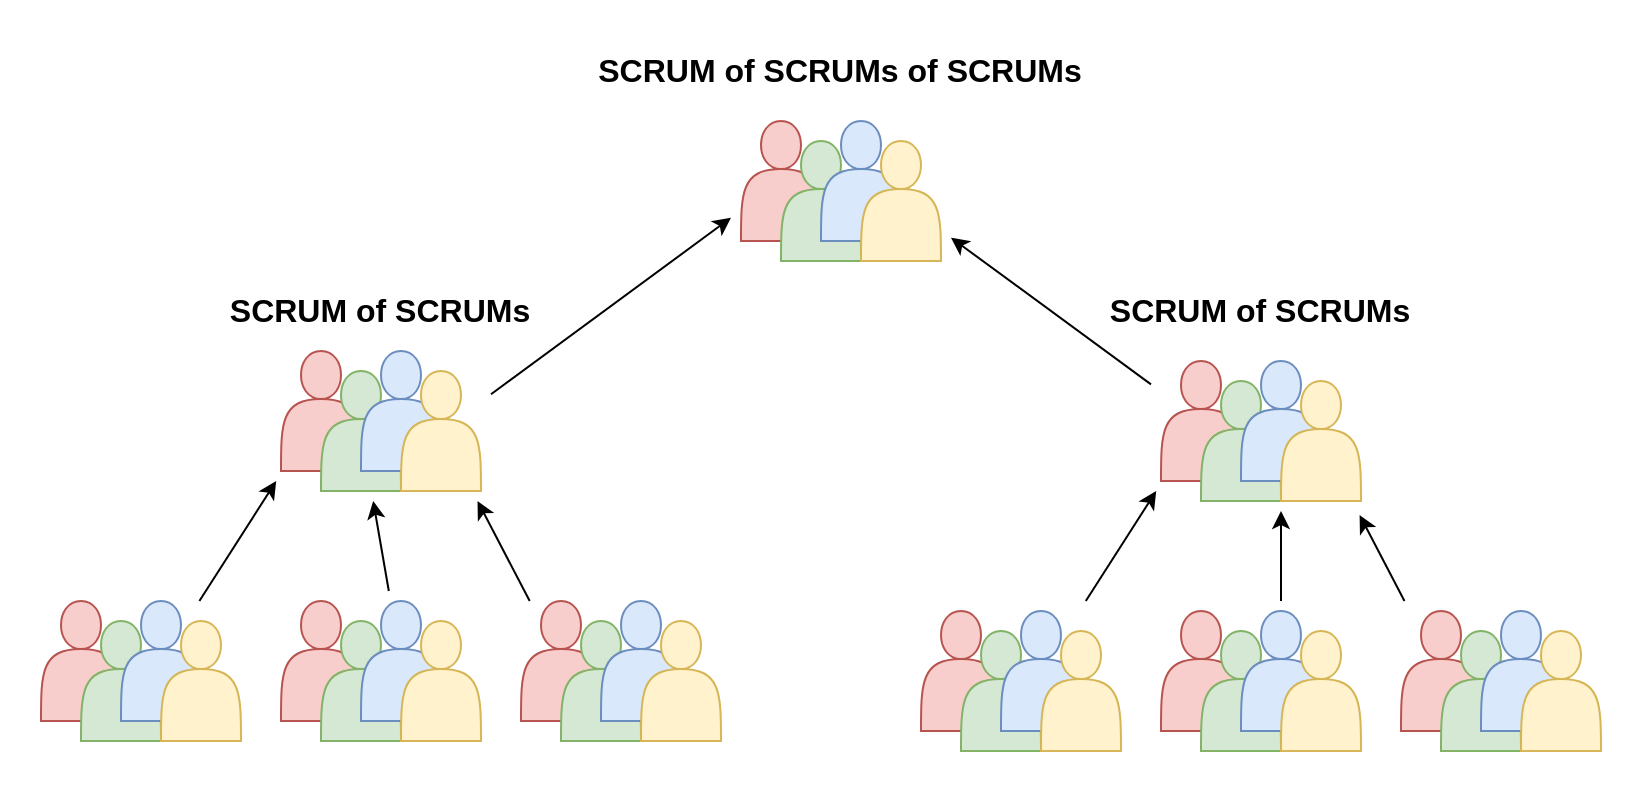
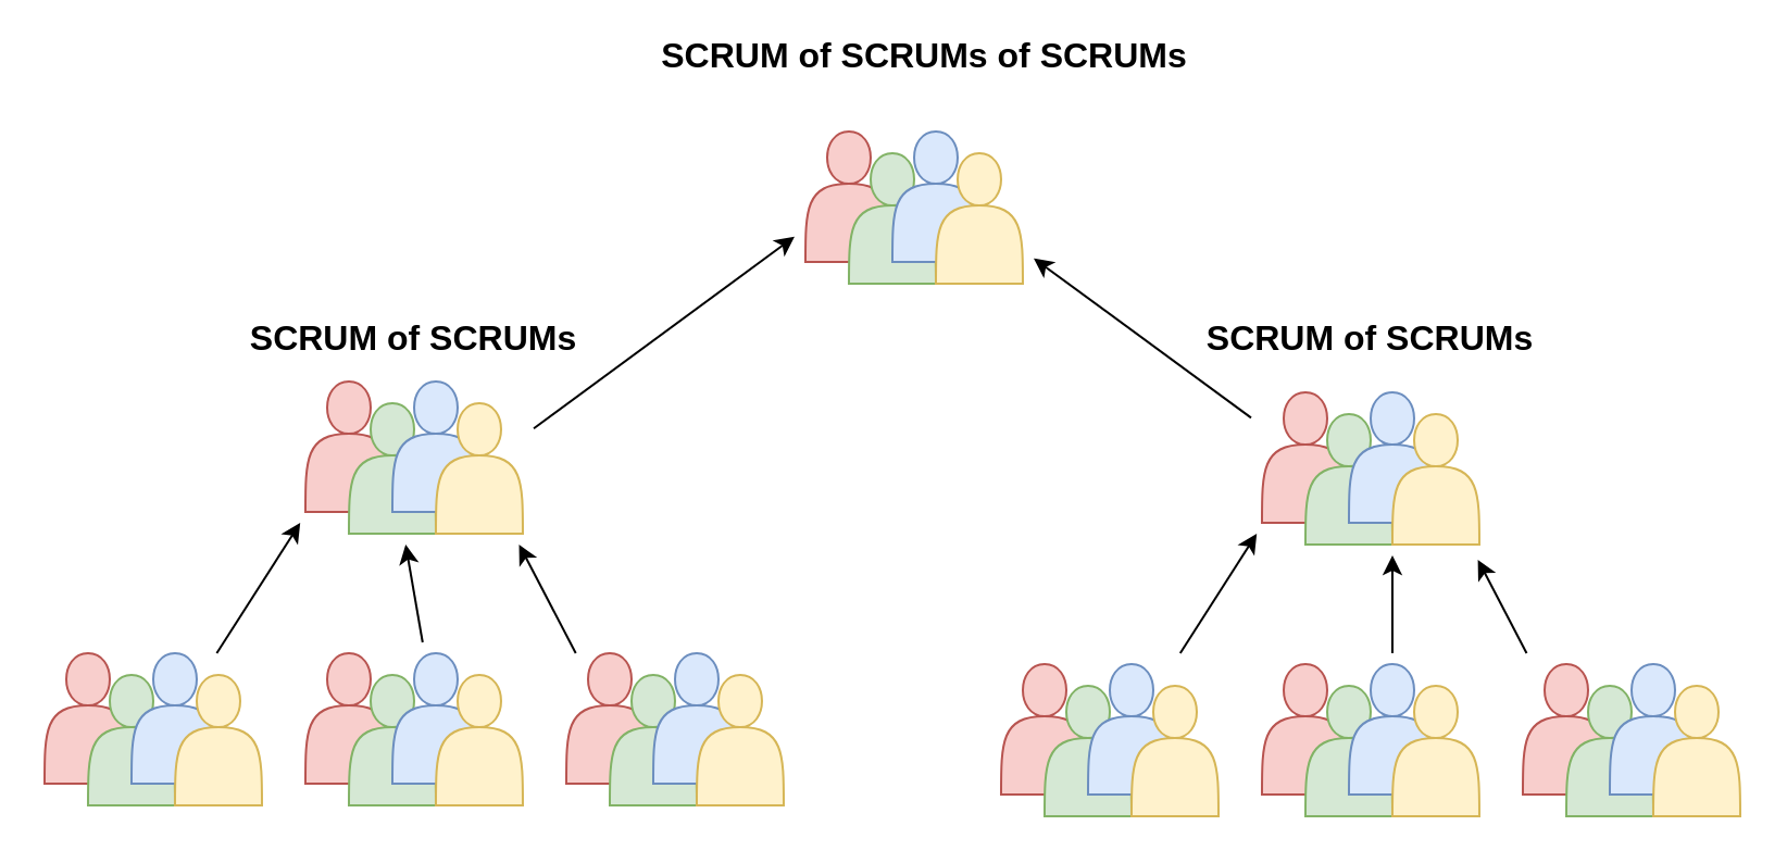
  <mxCell id="0" />
  <mxCell id="1" parent="0" />
  <mxCell id="2" value="" style="group" vertex="1" connectable="0" parent="1"><mxGeometry x="20" y="300" width="100" height="70" as="geometry" /></mxCell>
  <mxCell id="3" value="" style="shape=actor;whiteSpace=wrap;html=1;fillColor=#f8cecc;strokeColor=#b85450;" vertex="1" parent="2"><mxGeometry width="40" height="60" as="geometry" /></mxCell>
  <mxCell id="4" value="" style="shape=actor;whiteSpace=wrap;html=1;fillColor=#d5e8d4;strokeColor=#82b366;" vertex="1" parent="2"><mxGeometry x="20" y="10" width="40" height="60" as="geometry" /></mxCell>
  <mxCell id="5" value="" style="shape=actor;whiteSpace=wrap;html=1;fillColor=#dae8fc;strokeColor=#6c8ebf;" vertex="1" parent="2"><mxGeometry x="40" width="40" height="60" as="geometry" /></mxCell>
  <mxCell id="6" value="" style="shape=actor;whiteSpace=wrap;html=1;fillColor=#fff2cc;strokeColor=#d6b656;" vertex="1" parent="2"><mxGeometry x="60" y="10" width="40" height="60" as="geometry" /></mxCell>
  <mxCell id="7" value="" style="group" vertex="1" connectable="0" parent="1"><mxGeometry x="140" y="300" width="100" height="70" as="geometry" /></mxCell>
  <mxCell id="8" value="" style="shape=actor;whiteSpace=wrap;html=1;fillColor=#f8cecc;strokeColor=#b85450;" vertex="1" parent="7"><mxGeometry width="40" height="60" as="geometry" /></mxCell>
  <mxCell id="9" value="" style="shape=actor;whiteSpace=wrap;html=1;fillColor=#d5e8d4;strokeColor=#82b366;" vertex="1" parent="7"><mxGeometry x="20" y="10" width="40" height="60" as="geometry" /></mxCell>
  <mxCell id="10" value="" style="shape=actor;whiteSpace=wrap;html=1;fillColor=#dae8fc;strokeColor=#6c8ebf;" vertex="1" parent="7"><mxGeometry x="40" width="40" height="60" as="geometry" /></mxCell>
  <mxCell id="11" value="" style="shape=actor;whiteSpace=wrap;html=1;fillColor=#fff2cc;strokeColor=#d6b656;" vertex="1" parent="7"><mxGeometry x="60" y="10" width="40" height="60" as="geometry" /></mxCell>
  <mxCell id="12" value="" style="group" vertex="1" connectable="0" parent="1"><mxGeometry x="260" y="300" width="100" height="70" as="geometry" /></mxCell>
  <mxCell id="13" value="" style="shape=actor;whiteSpace=wrap;html=1;fillColor=#f8cecc;strokeColor=#b85450;" vertex="1" parent="12"><mxGeometry width="40" height="60" as="geometry" /></mxCell>
  <mxCell id="14" value="" style="shape=actor;whiteSpace=wrap;html=1;fillColor=#d5e8d4;strokeColor=#82b366;" vertex="1" parent="12"><mxGeometry x="20" y="10" width="40" height="60" as="geometry" /></mxCell>
  <mxCell id="15" value="" style="shape=actor;whiteSpace=wrap;html=1;fillColor=#dae8fc;strokeColor=#6c8ebf;" vertex="1" parent="12"><mxGeometry x="40" width="40" height="60" as="geometry" /></mxCell>
  <mxCell id="16" value="" style="shape=actor;whiteSpace=wrap;html=1;fillColor=#fff2cc;strokeColor=#d6b656;" vertex="1" parent="12"><mxGeometry x="60" y="10" width="40" height="60" as="geometry" /></mxCell>
  <mxCell id="17" value="" style="group" vertex="1" connectable="0" parent="1"><mxGeometry x="140" y="175" width="100" height="70" as="geometry" /></mxCell>
  <mxCell id="18" value="" style="shape=actor;whiteSpace=wrap;html=1;fillColor=#f8cecc;strokeColor=#b85450;" vertex="1" parent="17"><mxGeometry width="40" height="60" as="geometry" /></mxCell>
  <mxCell id="19" value="" style="shape=actor;whiteSpace=wrap;html=1;fillColor=#d5e8d4;strokeColor=#82b366;" vertex="1" parent="17"><mxGeometry x="20" y="10" width="40" height="60" as="geometry" /></mxCell>
  <mxCell id="20" value="" style="shape=actor;whiteSpace=wrap;html=1;fillColor=#dae8fc;strokeColor=#6c8ebf;" vertex="1" parent="17"><mxGeometry x="40" width="40" height="60" as="geometry" /></mxCell>
  <mxCell id="21" value="" style="shape=actor;whiteSpace=wrap;html=1;fillColor=#fff2cc;strokeColor=#d6b656;" vertex="1" parent="17"><mxGeometry x="60" y="10" width="40" height="60" as="geometry" /></mxCell>
  <mxCell id="22" value="" style="group" vertex="1" connectable="0" parent="1"><mxGeometry x="460" y="305" width="100" height="70" as="geometry" /></mxCell>
  <mxCell id="23" value="" style="shape=actor;whiteSpace=wrap;html=1;fillColor=#f8cecc;strokeColor=#b85450;" vertex="1" parent="22"><mxGeometry width="40" height="60" as="geometry" /></mxCell>
  <mxCell id="24" value="" style="shape=actor;whiteSpace=wrap;html=1;fillColor=#d5e8d4;strokeColor=#82b366;" vertex="1" parent="22"><mxGeometry x="20" y="10" width="40" height="60" as="geometry" /></mxCell>
  <mxCell id="25" value="" style="shape=actor;whiteSpace=wrap;html=1;fillColor=#dae8fc;strokeColor=#6c8ebf;" vertex="1" parent="22"><mxGeometry x="40" width="40" height="60" as="geometry" /></mxCell>
  <mxCell id="26" value="" style="shape=actor;whiteSpace=wrap;html=1;fillColor=#fff2cc;strokeColor=#d6b656;" vertex="1" parent="22"><mxGeometry x="60" y="10" width="40" height="60" as="geometry" /></mxCell>
  <mxCell id="27" value="" style="group" vertex="1" connectable="0" parent="1"><mxGeometry x="580" y="305" width="100" height="70" as="geometry" /></mxCell>
  <mxCell id="28" value="" style="shape=actor;whiteSpace=wrap;html=1;fillColor=#f8cecc;strokeColor=#b85450;" vertex="1" parent="27"><mxGeometry width="40" height="60" as="geometry" /></mxCell>
  <mxCell id="29" value="" style="shape=actor;whiteSpace=wrap;html=1;fillColor=#d5e8d4;strokeColor=#82b366;" vertex="1" parent="27"><mxGeometry x="20" y="10" width="40" height="60" as="geometry" /></mxCell>
  <mxCell id="30" value="" style="shape=actor;whiteSpace=wrap;html=1;fillColor=#dae8fc;strokeColor=#6c8ebf;" vertex="1" parent="27"><mxGeometry x="40" width="40" height="60" as="geometry" /></mxCell>
  <mxCell id="31" value="" style="shape=actor;whiteSpace=wrap;html=1;fillColor=#fff2cc;strokeColor=#d6b656;" vertex="1" parent="27"><mxGeometry x="60" y="10" width="40" height="60" as="geometry" /></mxCell>
  <mxCell id="32" value="" style="group" vertex="1" connectable="0" parent="1"><mxGeometry x="700" y="305" width="100" height="70" as="geometry" /></mxCell>
  <mxCell id="33" value="" style="shape=actor;whiteSpace=wrap;html=1;fillColor=#f8cecc;strokeColor=#b85450;" vertex="1" parent="32"><mxGeometry width="40" height="60" as="geometry" /></mxCell>
  <mxCell id="34" value="" style="shape=actor;whiteSpace=wrap;html=1;fillColor=#d5e8d4;strokeColor=#82b366;" vertex="1" parent="32"><mxGeometry x="20" y="10" width="40" height="60" as="geometry" /></mxCell>
  <mxCell id="35" value="" style="shape=actor;whiteSpace=wrap;html=1;fillColor=#dae8fc;strokeColor=#6c8ebf;" vertex="1" parent="32"><mxGeometry x="40" width="40" height="60" as="geometry" /></mxCell>
  <mxCell id="36" value="" style="shape=actor;whiteSpace=wrap;html=1;fillColor=#fff2cc;strokeColor=#d6b656;" vertex="1" parent="32"><mxGeometry x="60" y="10" width="40" height="60" as="geometry" /></mxCell>
  <mxCell id="37" value="" style="group" vertex="1" connectable="0" parent="1"><mxGeometry x="580" y="180" width="100" height="70" as="geometry" /></mxCell>
  <mxCell id="38" value="" style="shape=actor;whiteSpace=wrap;html=1;fillColor=#f8cecc;strokeColor=#b85450;" vertex="1" parent="37"><mxGeometry width="40" height="60" as="geometry" /></mxCell>
  <mxCell id="39" value="" style="shape=actor;whiteSpace=wrap;html=1;fillColor=#d5e8d4;strokeColor=#82b366;" vertex="1" parent="37"><mxGeometry x="20" y="10" width="40" height="60" as="geometry" /></mxCell>
  <mxCell id="40" value="" style="shape=actor;whiteSpace=wrap;html=1;fillColor=#dae8fc;strokeColor=#6c8ebf;" vertex="1" parent="37"><mxGeometry x="40" width="40" height="60" as="geometry" /></mxCell>
  <mxCell id="41" value="" style="shape=actor;whiteSpace=wrap;html=1;fillColor=#fff2cc;strokeColor=#d6b656;" vertex="1" parent="37"><mxGeometry x="60" y="10" width="40" height="60" as="geometry" /></mxCell>
  <mxCell id="42" value="" style="group" vertex="1" connectable="0" parent="1"><mxGeometry x="370" y="60" width="100" height="70" as="geometry" /></mxCell>
  <mxCell id="43" value="" style="shape=actor;whiteSpace=wrap;html=1;fillColor=#f8cecc;strokeColor=#b85450;" vertex="1" parent="42"><mxGeometry width="40" height="60" as="geometry" /></mxCell>
  <mxCell id="44" value="" style="shape=actor;whiteSpace=wrap;html=1;fillColor=#d5e8d4;strokeColor=#82b366;" vertex="1" parent="42"><mxGeometry x="20" y="10" width="40" height="60" as="geometry" /></mxCell>
  <mxCell id="45" value="" style="shape=actor;whiteSpace=wrap;html=1;fillColor=#dae8fc;strokeColor=#6c8ebf;" vertex="1" parent="42"><mxGeometry x="40" width="40" height="60" as="geometry" /></mxCell>
  <mxCell id="46" value="" style="shape=actor;whiteSpace=wrap;html=1;fillColor=#fff2cc;strokeColor=#d6b656;" vertex="1" parent="42"><mxGeometry x="60" y="10" width="40" height="60" as="geometry" /></mxCell>
  <mxCell id="47" value="" style="endArrow=classic;html=1;rounded=0;endFill=1;targetPerimeterSpacing=5;" edge="1" parent="1" source="5" target="18"><mxGeometry width="50" height="50" relative="1" as="geometry"><mxPoint x="250" y="290" as="sourcePoint" /><mxPoint x="300" y="240" as="targetPoint" /></mxGeometry></mxCell>
  <mxCell id="48" value="" style="endArrow=classic;html=1;rounded=0;endSize=6;targetPerimeterSpacing=5;sourcePerimeterSpacing=5;" edge="1" parent="1" source="10" target="19"><mxGeometry width="50" height="50" relative="1" as="geometry"><mxPoint x="250" y="290" as="sourcePoint" /><mxPoint x="300" y="240" as="targetPoint" /></mxGeometry></mxCell>
  <mxCell id="49" value="" style="endArrow=classic;html=1;rounded=0;targetPerimeterSpacing=5;" edge="1" parent="1" source="13" target="21"><mxGeometry width="50" height="50" relative="1" as="geometry"><mxPoint x="250" y="290" as="sourcePoint" /><mxPoint x="300" y="240" as="targetPoint" /></mxGeometry></mxCell>
  <mxCell id="50" value="" style="endArrow=classic;html=1;rounded=0;endSize=6;sourcePerimeterSpacing=5;targetPerimeterSpacing=5;" edge="1" parent="1" source="21" target="43"><mxGeometry width="50" height="50" relative="1" as="geometry"><mxPoint x="250" y="290" as="sourcePoint" /><mxPoint x="300" y="240" as="targetPoint" /></mxGeometry></mxCell>
  <mxCell id="51" value="" style="endArrow=classic;html=1;rounded=0;endSize=6;sourcePerimeterSpacing=5;targetPerimeterSpacing=5;" edge="1" parent="1" source="38" target="46"><mxGeometry width="50" height="50" relative="1" as="geometry"><mxPoint x="250" y="290" as="sourcePoint" /><mxPoint x="300" y="240" as="targetPoint" /></mxGeometry></mxCell>
  <mxCell id="52" value="" style="endArrow=classic;html=1;rounded=0;endSize=6;sourcePerimeterSpacing=5;targetPerimeterSpacing=5;" edge="1" parent="1" source="25" target="38"><mxGeometry width="50" height="50" relative="1" as="geometry"><mxPoint x="250" y="290" as="sourcePoint" /><mxPoint x="300" y="240" as="targetPoint" /></mxGeometry></mxCell>
  <mxCell id="53" value="" style="endArrow=classic;html=1;rounded=0;endSize=6;sourcePerimeterSpacing=5;targetPerimeterSpacing=15;" edge="1" parent="1" source="30" target="40"><mxGeometry width="50" height="50" relative="1" as="geometry"><mxPoint x="250" y="290" as="sourcePoint" /><mxPoint x="300" y="240" as="targetPoint" /></mxGeometry></mxCell>
  <mxCell id="54" value="" style="endArrow=classic;html=1;rounded=0;endSize=6;sourcePerimeterSpacing=5;targetPerimeterSpacing=7;" edge="1" parent="1" source="33" target="41"><mxGeometry width="50" height="50" relative="1" as="geometry"><mxPoint x="250" y="290" as="sourcePoint" /><mxPoint x="300" y="240" as="targetPoint" /></mxGeometry></mxCell>
  <mxCell id="55" value="SCRUM of SCRUMs" style="text;html=1;strokeColor=none;fillColor=none;align=center;verticalAlign=middle;whiteSpace=wrap;rounded=0;fontSize=16;fontStyle=1" vertex="1" parent="1"><mxGeometry x="110" y="140" width="160" height="30" as="geometry" /></mxCell>
  <mxCell id="56" value="SCRUM of SCRUMs" style="text;html=1;strokeColor=none;fillColor=none;align=center;verticalAlign=middle;whiteSpace=wrap;rounded=0;fontSize=16;fontStyle=1" vertex="1" parent="1"><mxGeometry x="550" y="140" width="160" height="30" as="geometry" /></mxCell>
- <mxCell id="57" value="SCRUM of SCRUMs of SCRUMs" style="text;html=1;strokeColor=none;fillColor=none;align=center;verticalAlign=middle;whiteSpace=wrap;rounded=0;fontSize=16;fontStyle=1" vertex="1" parent="1"><mxGeometry x="285" y="20" width="270" height="30" as="geometry" /></mxCell>
+ <mxCell id="57" value="SCRUM of SCRUMs of SCRUMs" style="text;html=1;strokeColor=none;fillColor=none;align=center;verticalAlign=middle;whiteSpace=wrap;rounded=0;fontSize=16;fontStyle=1" vertex="1" parent="1"><mxGeometry x="290" y="10" width="270" height="30" as="geometry" /></mxCell>
